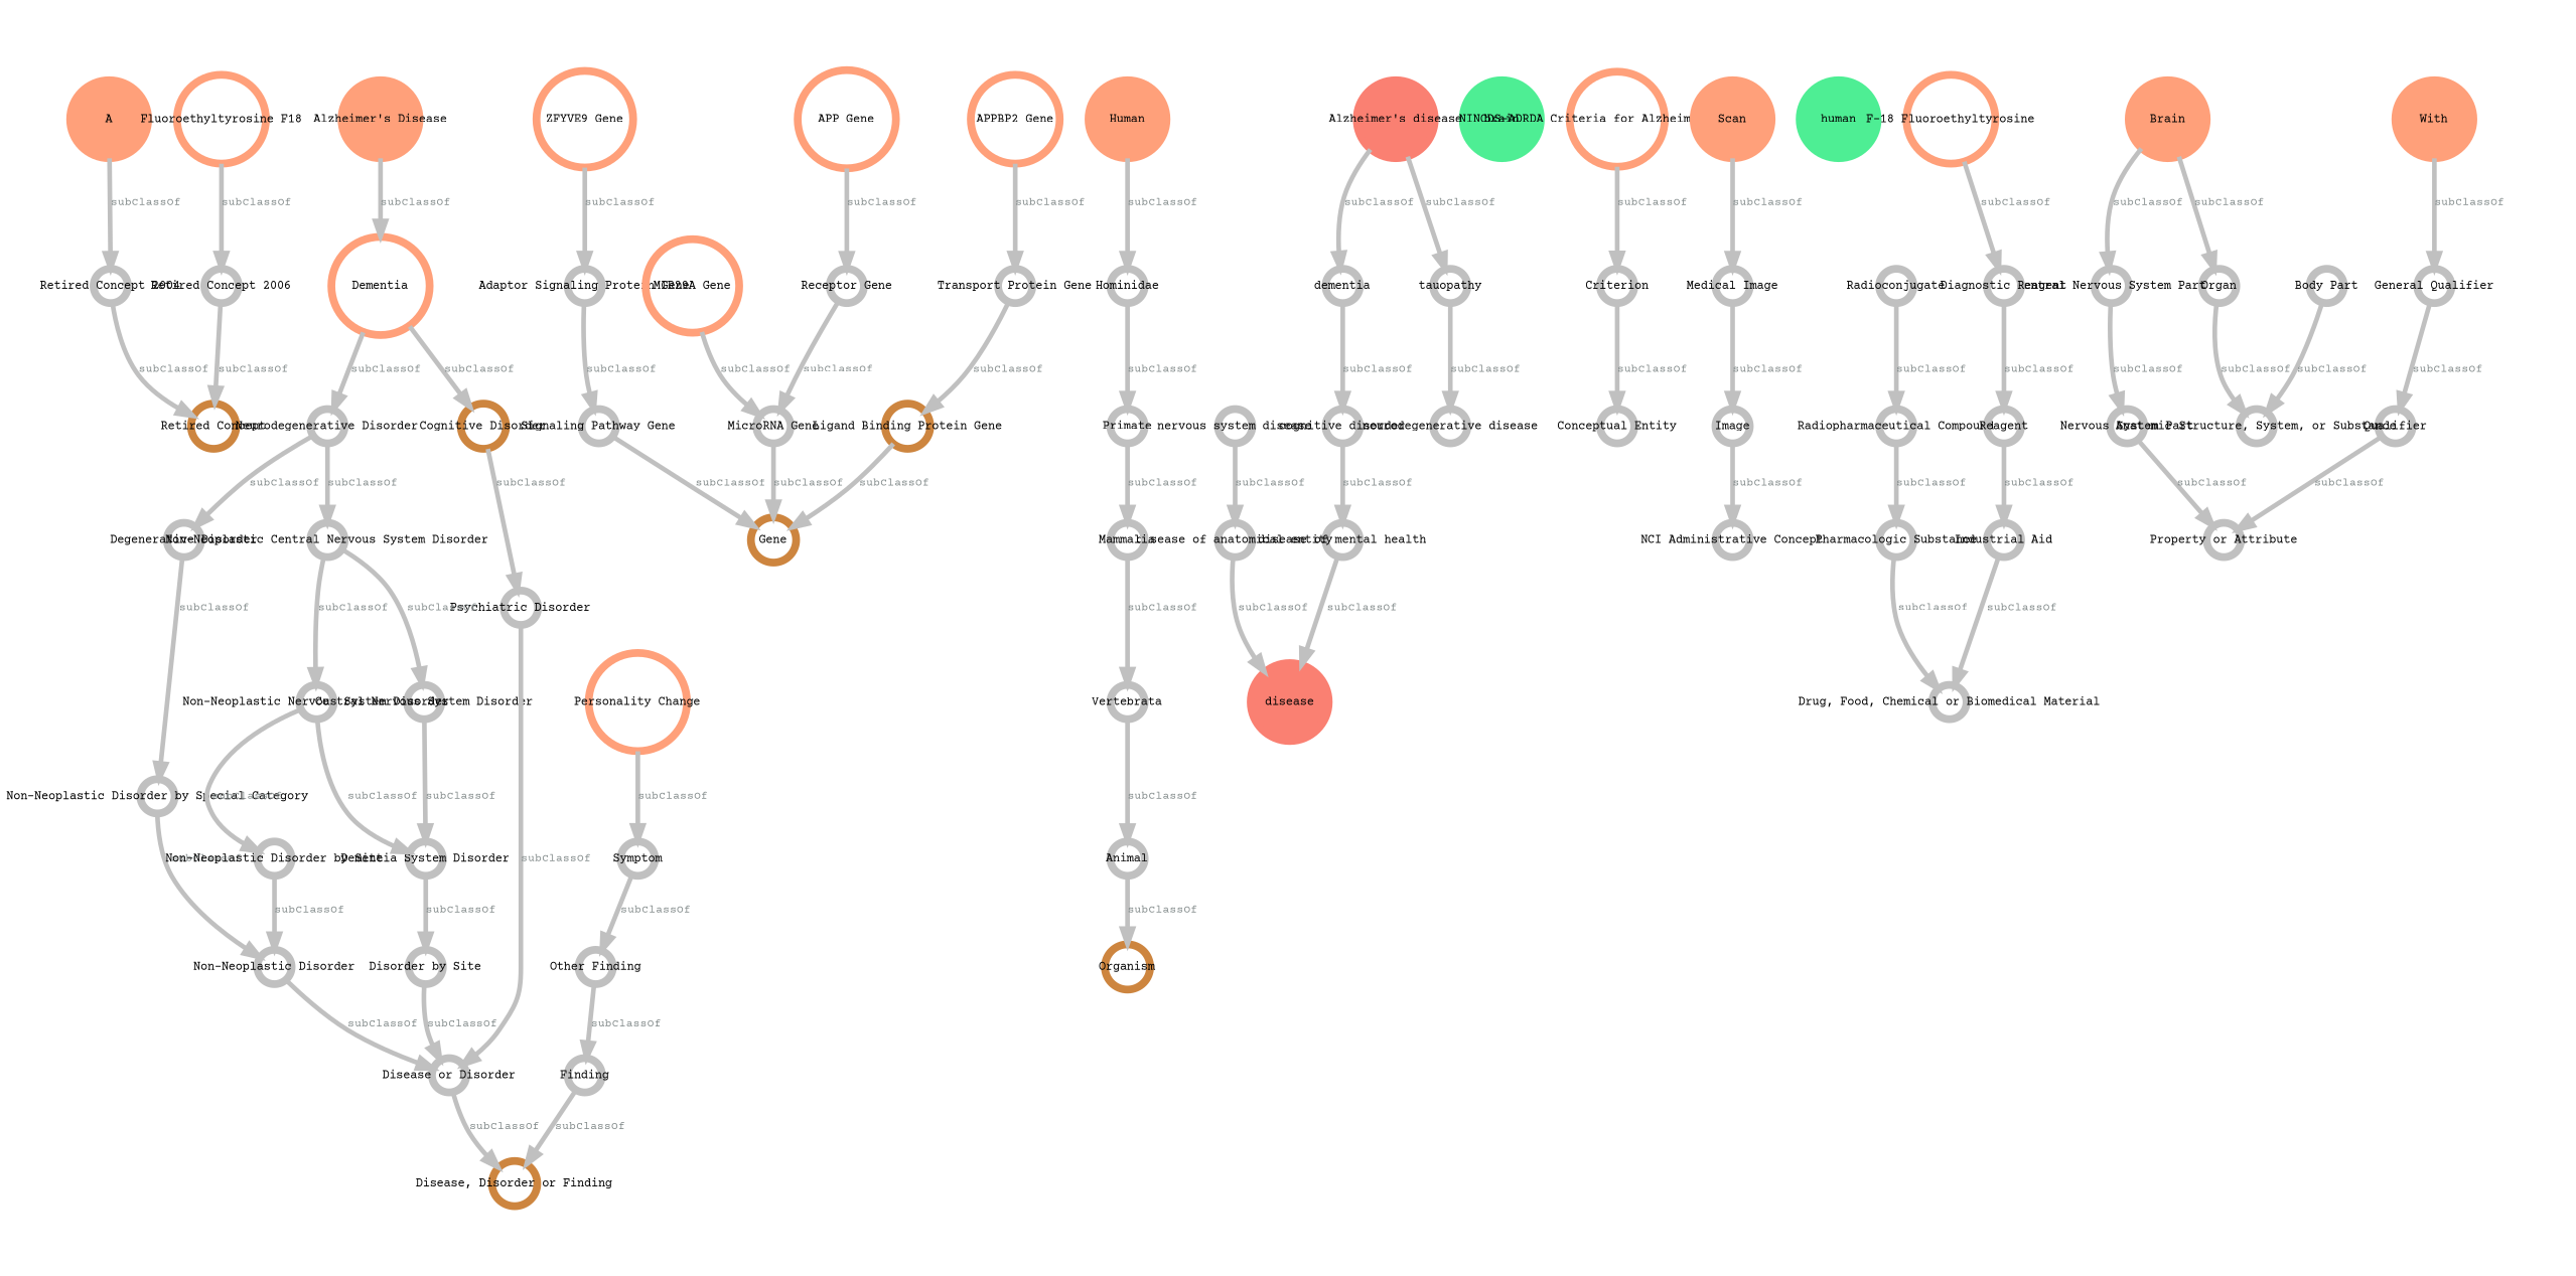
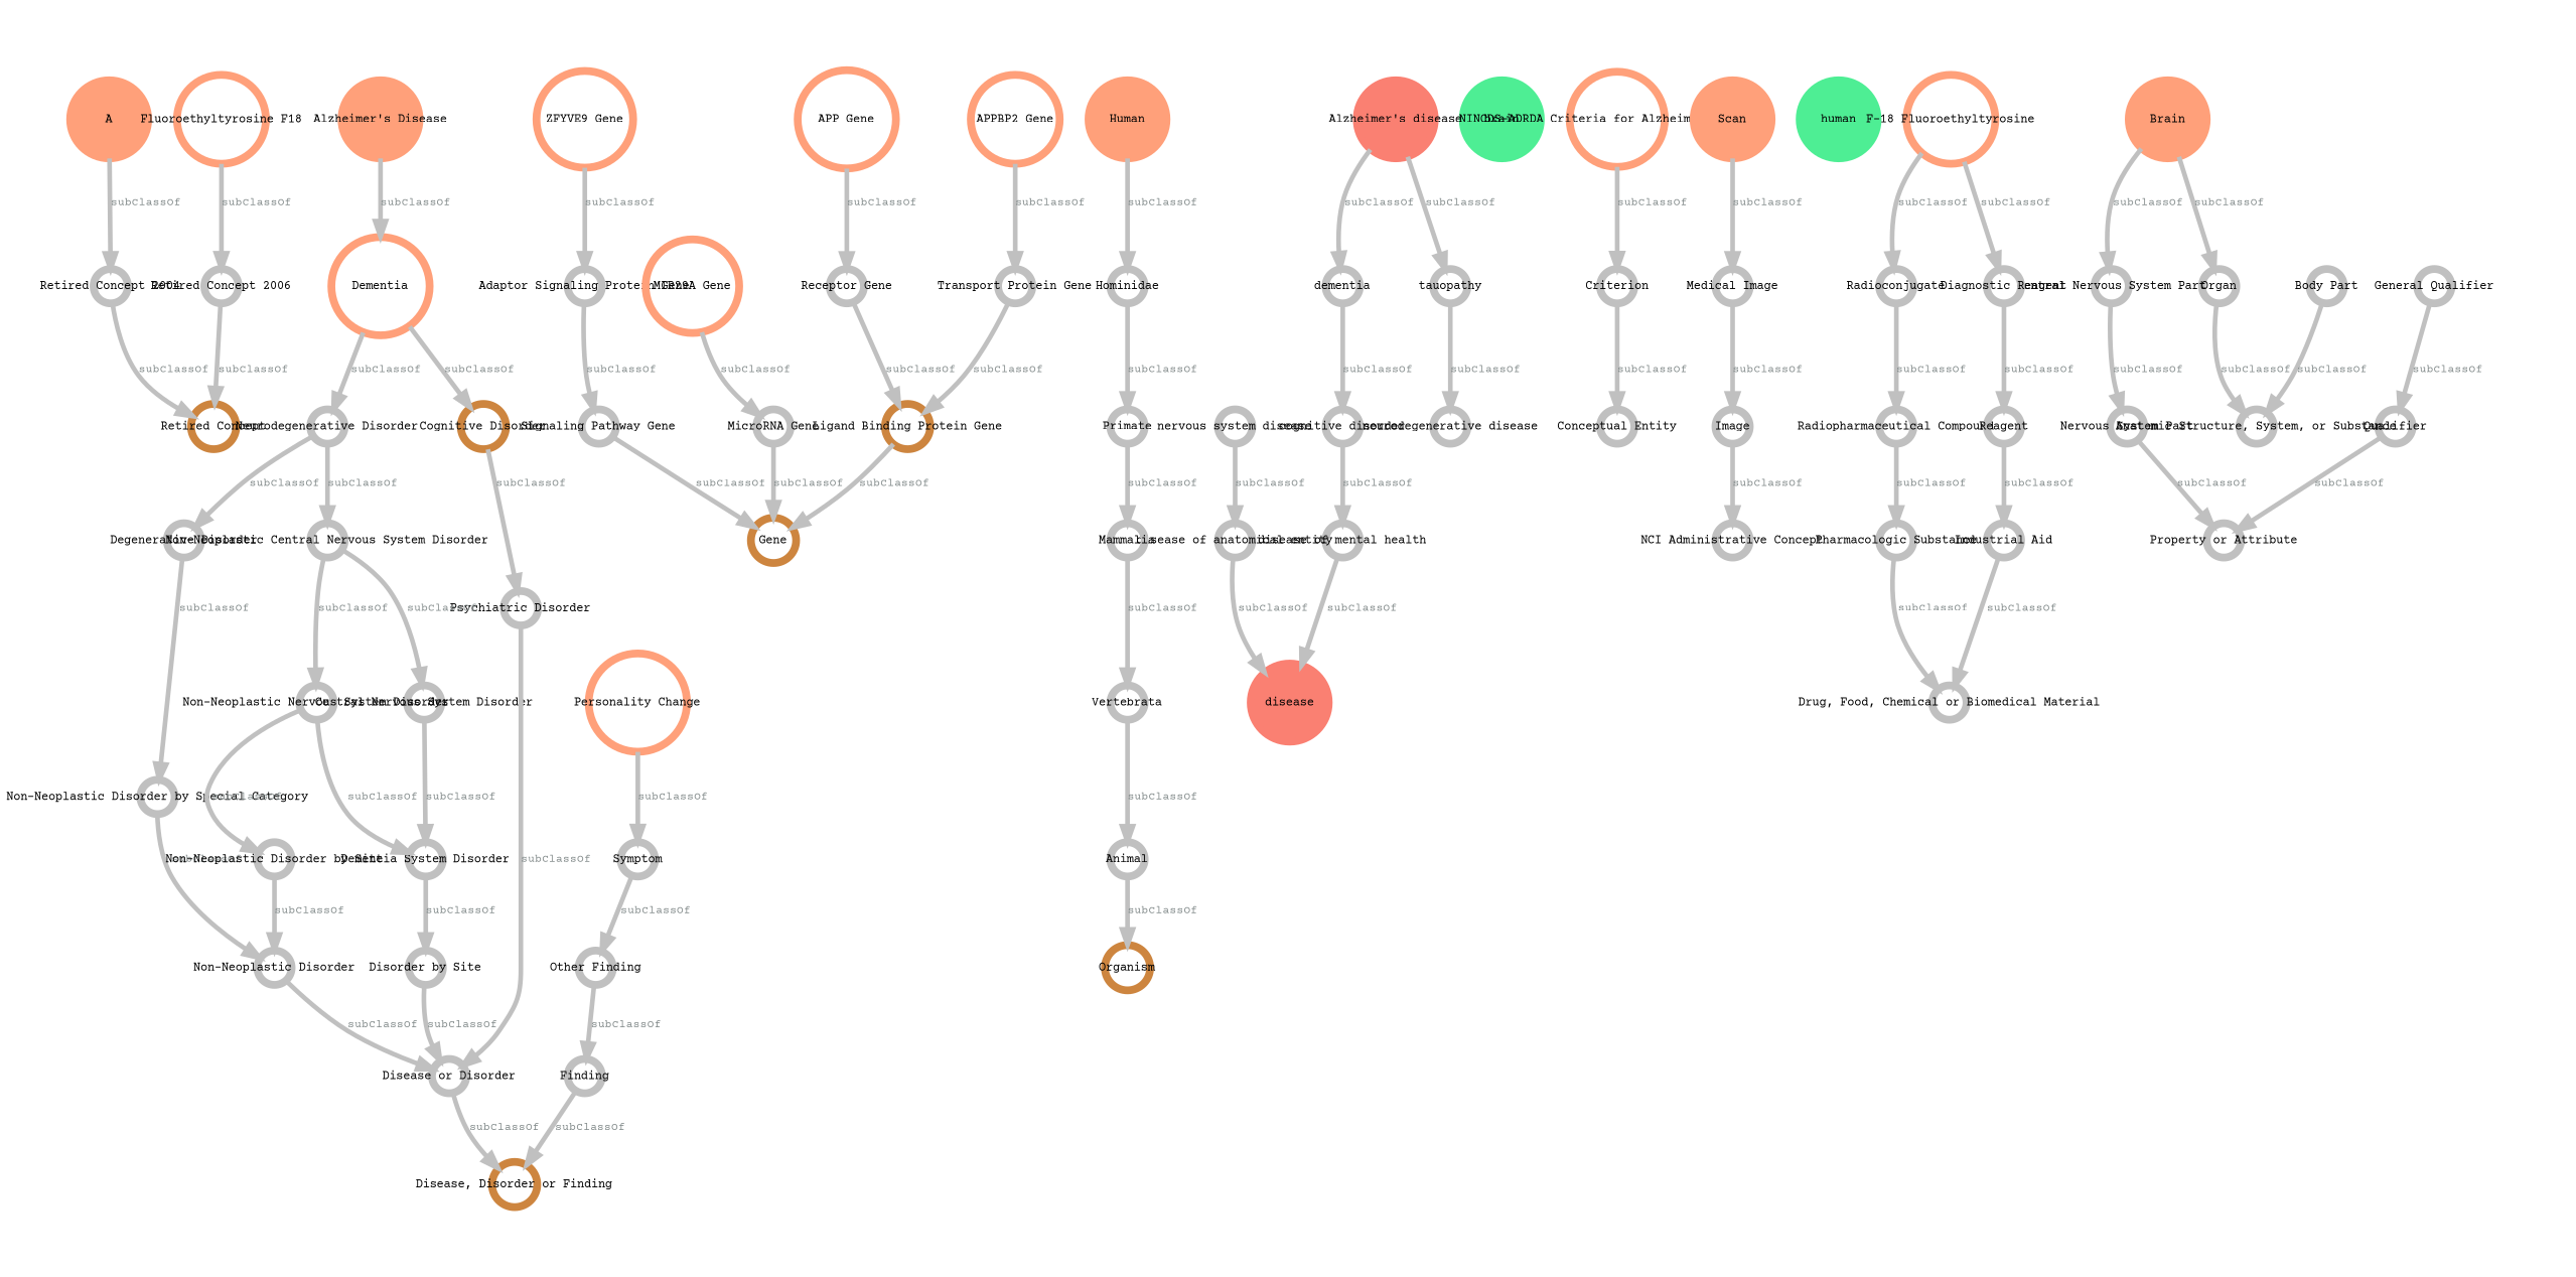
  digraph {
    fontname="Courier Prime"
    node [color=grey fixedsize=true fontcolor=black fontname="Courier Prime" fontsize=8 penwidth=5 shape=circle]
    edge [color=grey fontcolor=azure4 fontname="Courier Prime" fontsize=7 penwidth=3]
    A [color=lightsalmon height=0.7 style=filled width=0.7]
    "Retired Concept 2004" [height=0.3 width=0.3]
    "Retired Concept" [color=peru height=0.4 width=0.4]
    "Central Nervous System Disorder" [height=0.3 width=0.3]
    n5 [height=0.3 label="Dementia System Disorder" width=0.3]
    "Disorder by Site" [height=0.3 width=0.3]
    "Degenerative Disorder" [height=0.3 width=0.3]
    "Non-Neoplastic Disorder by Special Category" [height=0.3 width=0.3]
    "Non-Neoplastic Disorder" [height=0.3 width=0.3]
    "ZFYVE9 Gene" [color=lightsalmon height=0.867 width=0.867]
    "Adaptor Signaling Protein Gene" [height=0.3 width=0.3]
    "Signaling Pathway Gene" [height=0.3 width=0.3]
    Vertebrata [height=0.3 width=0.3]
    Animal [height=0.3 width=0.3]
    Organism [color=peru height=0.4 width=0.4]
    "cognitive disorder" [height=0.3 width=0.3]
    "disease of mental health" [height=0.3 width=0.3]
    disease [color=salmon height=0.7 style=filled width=0.7]
    "Disease or Disorder" [height=0.3 width=0.3]
    "Receptor Gene" [height=0.3 width=0.3]
    "Ligand Binding Protein Gene" [color=peru height=0.4 width=0.4]
    Gene [color=peru height=0.4 width=0.4]
    "MicroRNA Gene" [height=0.3 width=0.3]
    "MIR29A Gene" [color=lightsalmon height=0.829 width=0.829]
    brain [color=seagreen2 height=0.7 style=filled width=0.7]
    Criterion [height=0.3 width=0.3]
    "Conceptual Entity" [height=0.3 width=0.3]
    "NCI Administrative Concept" [height=0.3 width=0.3]
    human [color=seagreen2 height=0.7 style=filled width=0.7]
    "Disease, Disorder or Finding" [color=peru height=0.4 width=0.4]
    Finding [height=0.3 width=0.3]
    dementia [height=0.3 width=0.3]
    "Alzheimer's disease" [color=salmon height=0.7 style=filled width=0.7]
    tauopathy [height=0.3 width=0.3]
    "neurodegenerative disease" [height=0.3 width=0.3]
    "Industrial Aid" [height=0.3 width=0.3]
    "Drug, Food, Chemical or Biomedical Material" [height=0.3 width=0.3]
    "Non-Neoplastic Disorder by Site" [height=0.3 width=0.3]
    Qualifier [height=0.3 width=0.3]
    "Property or Attribute" [height=0.3 width=0.3]
    "Pharmacologic Substance" [height=0.3 width=0.3]
    Symptom [height=0.3 width=0.3]
    "Other Finding" [height=0.3 width=0.3]
    Radioconjugate [height=0.3 width=0.3]
    "Radiopharmaceutical Compound" [height=0.3 width=0.3]
    Reagent [height=0.3 width=0.3]
    "Anatomic Structure, System, or Substance" [height=0.3 width=0.3]
    "General Qualifier" [height=0.3 width=0.3]
    "nervous system disease" [height=0.3 width=0.3]
    "disease of anatomical entity" [height=0.3 width=0.3]
    "Psychiatric Disorder" [height=0.3 width=0.3]
    "APP Gene" [color=lightsalmon height=0.875 width=0.875]
    "Alzheimer's Disease" [color=lightsalmon height=0.7 style=filled width=0.7]
    Dementia [color=lightsalmon height=0.874 width=0.874]
    "Cognitive Disorder" [color=peru height=0.4 width=0.4]
    "Neurodegenerative Disorder" [height=0.3 width=0.3]
    "Medical Image" [height=0.3 width=0.3]
    Image [height=0.3 width=0.3]
    Organ [height=0.3 width=0.3]
    Primate [height=0.3 width=0.3]
    Mammalia [height=0.3 width=0.3]
    "Central Nervous System Part" [height=0.3 width=0.3]
    "Nervous System Part" [height=0.3 width=0.3]
    "Non-Neoplastic Central Nervous System Disorder" [height=0.3 width=0.3]
    "Non-Neoplastic Nervous System Disorder" [height=0.3 width=0.3]
    "Diagnostic Reagent" [height=0.3 width=0.3]
    "NINCDS-ADRDA Criteria for Alzheimer's Disease" [color=lightsalmon height=0.842 width=0.842]
    "Fluoroethyltyrosine F18" [color=lightsalmon height=0.785 width=0.785]
    "Retired Concept 2006" [height=0.3 width=0.3]
    Scan [color=lightsalmon height=0.7 style=filled width=0.7]
-   With [color=lightsalmon height=0.7 style=filled width=0.7]
    "Body Part" [height=0.3 width=0.3]
    "Personality Change" [color=lightsalmon height=0.871 width=0.871]
    "Transport Protein Gene" [height=0.3 width=0.3]
    Brain [color=lightsalmon height=0.7 style=filled width=0.7]
    Human [color=lightsalmon height=0.7 style=filled width=0.7]
    Hominidae [height=0.3 width=0.3]
    "F-18 Fluoroethyltyrosine" [color=lightsalmon height=0.785 width=0.785]
    "APPBP2 Gene" [color=lightsalmon height=0.791 width=0.791]
    A -> "Retired Concept 2004" [label=subClassOf]
    "Retired Concept 2004" -> "Retired Concept" [label=subClassOf]
    "Central Nervous System Disorder" -> n5 [label=subClassOf]
    n5 -> "Disorder by Site" [label=subClassOf]
    "Disorder by Site" -> "Disease or Disorder" [label=subClassOf]
    "Degenerative Disorder" -> "Non-Neoplastic Disorder by Special Category" [label=subClassOf]
    "Non-Neoplastic Disorder by Special Category" -> "Non-Neoplastic Disorder" [label=subClassOf]
    "Non-Neoplastic Disorder" -> "Disease or Disorder" [label=subClassOf]
    "ZFYVE9 Gene" -> "Adaptor Signaling Protein Gene" [label=subClassOf]
    "Adaptor Signaling Protein Gene" -> "Signaling Pathway Gene" [label=subClassOf]
    "Signaling Pathway Gene" -> Gene [label=subClassOf]
    Vertebrata -> Animal [label=subClassOf]
    Animal -> Organism [label=subClassOf]
    "cognitive disorder" -> "disease of mental health" [label=subClassOf]
    "disease of mental health" -> disease [label=subClassOf]
    "Disease or Disorder" -> "Disease, Disorder or Finding" [label=subClassOf]
-   "Receptor Gene" -> "MicroRNA Gene" [label=subClassOf]
+   "Receptor Gene" -> "Ligand Binding Protein Gene" [label=subClassOf]
    "Ligand Binding Protein Gene" -> Gene [label=subClassOf]
    "MicroRNA Gene" -> Gene [label=subClassOf]
    "MIR29A Gene" -> "MicroRNA Gene" [label=subClassOf]
    Criterion -> "Conceptual Entity" [label=subClassOf]
    Finding -> "Disease, Disorder or Finding" [label=subClassOf]
    dementia -> "cognitive disorder" [label=subClassOf]
    "Alzheimer's disease" -> dementia [label=subClassOf]
    "Alzheimer's disease" -> tauopathy [label=subClassOf]
    tauopathy -> "neurodegenerative disease" [label=subClassOf]
    "Industrial Aid" -> "Drug, Food, Chemical or Biomedical Material" [label=subClassOf]
    "Non-Neoplastic Disorder by Site" -> "Non-Neoplastic Disorder" [label=subClassOf]
    Qualifier -> "Property or Attribute" [label=subClassOf]
    "Pharmacologic Substance" -> "Drug, Food, Chemical or Biomedical Material" [label=subClassOf]
    Symptom -> "Other Finding" [label=subClassOf]
    "Other Finding" -> Finding [label=subClassOf]
    Radioconjugate -> "Radiopharmaceutical Compound" [label=subClassOf]
    "Radiopharmaceutical Compound" -> "Pharmacologic Substance" [label=subClassOf]
    Reagent -> "Industrial Aid" [label=subClassOf]
    "General Qualifier" -> Qualifier [label=subClassOf]
    "nervous system disease" -> "disease of anatomical entity" [label=subClassOf]
    "disease of anatomical entity" -> disease [label=subClassOf]
    "Psychiatric Disorder" -> "Disease or Disorder" [label=subClassOf]
    "APP Gene" -> "Receptor Gene" [label=subClassOf]
    "Alzheimer's Disease" -> Dementia [label=subClassOf]
    Dementia -> "Cognitive Disorder" [label=subClassOf]
    Dementia -> "Neurodegenerative Disorder" [label=subClassOf]
    "Cognitive Disorder" -> "Psychiatric Disorder" [label=subClassOf]
    "Neurodegenerative Disorder" -> "Degenerative Disorder" [label=subClassOf]
    "Neurodegenerative Disorder" -> "Non-Neoplastic Central Nervous System Disorder" [label=subClassOf]
    "Medical Image" -> Image [label=subClassOf]
    Image -> "NCI Administrative Concept" [label=subClassOf]
    Organ -> "Anatomic Structure, System, or Substance" [label=subClassOf]
    Primate -> Mammalia [label=subClassOf]
    Mammalia -> Vertebrata [label=subClassOf]
    "Central Nervous System Part" -> "Nervous System Part" [label=subClassOf]
    "Nervous System Part" -> "Property or Attribute" [label=subClassOf]
    "Non-Neoplastic Central Nervous System Disorder" -> "Central Nervous System Disorder" [label=subClassOf]
    "Non-Neoplastic Central Nervous System Disorder" -> "Non-Neoplastic Nervous System Disorder" [label=subClassOf]
    "Non-Neoplastic Nervous System Disorder" -> n5 [label=subClassOf]
    "Non-Neoplastic Nervous System Disorder" -> "Non-Neoplastic Disorder by Site" [label=subClassOf]
    "Diagnostic Reagent" -> Reagent [label=subClassOf]
    "NINCDS-ADRDA Criteria for Alzheimer's Disease" -> Criterion [label=subClassOf]
    "Fluoroethyltyrosine F18" -> "Retired Concept 2006" [label=subClassOf]
    "Retired Concept 2006" -> "Retired Concept" [label=subClassOf]
    Scan -> "Medical Image" [label=subClassOf]
-   With -> "General Qualifier" [label=subClassOf]
    "Body Part" -> "Anatomic Structure, System, or Substance" [label=subClassOf]
    "Personality Change" -> Symptom [label=subClassOf]
    "Transport Protein Gene" -> "Ligand Binding Protein Gene" [label=subClassOf]
    Brain -> Organ [label=subClassOf]
    Brain -> "Central Nervous System Part" [label=subClassOf]
    Human -> Hominidae [label=subClassOf]
    Hominidae -> Primate [label=subClassOf]
+   "F-18 Fluoroethyltyrosine" -> Radioconjugate [label=subClassOf]
    "F-18 Fluoroethyltyrosine" -> "Diagnostic Reagent" [label=subClassOf]
    "APPBP2 Gene" -> "Transport Protein Gene" [label=subClassOf]
  }
